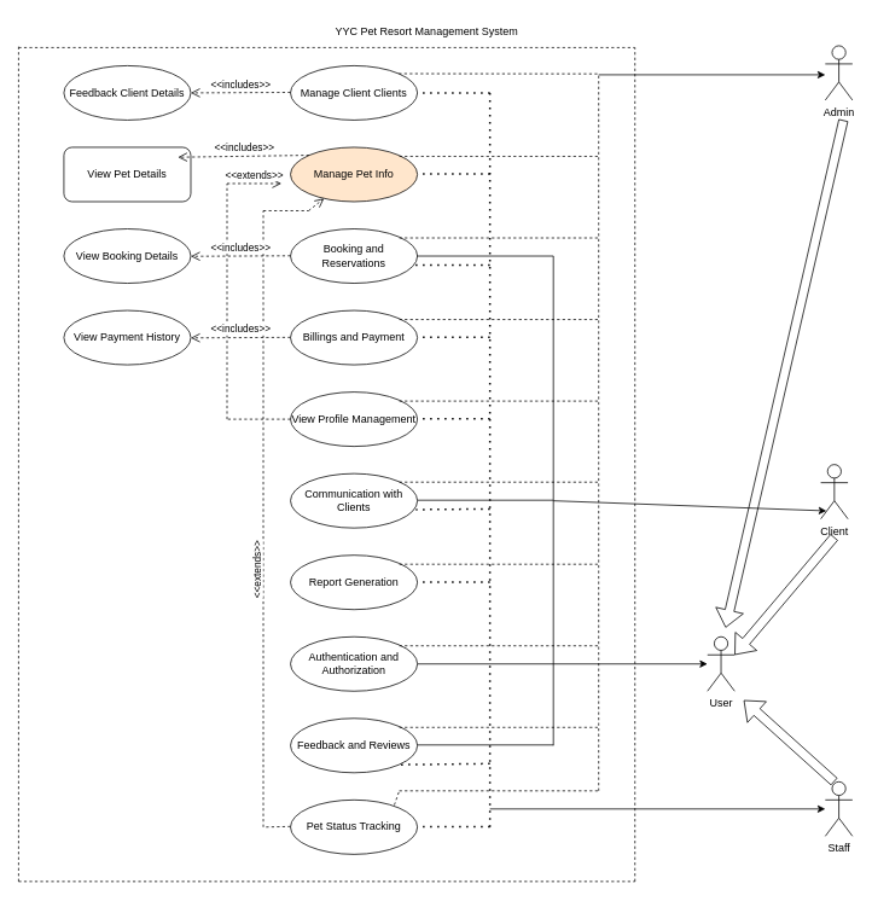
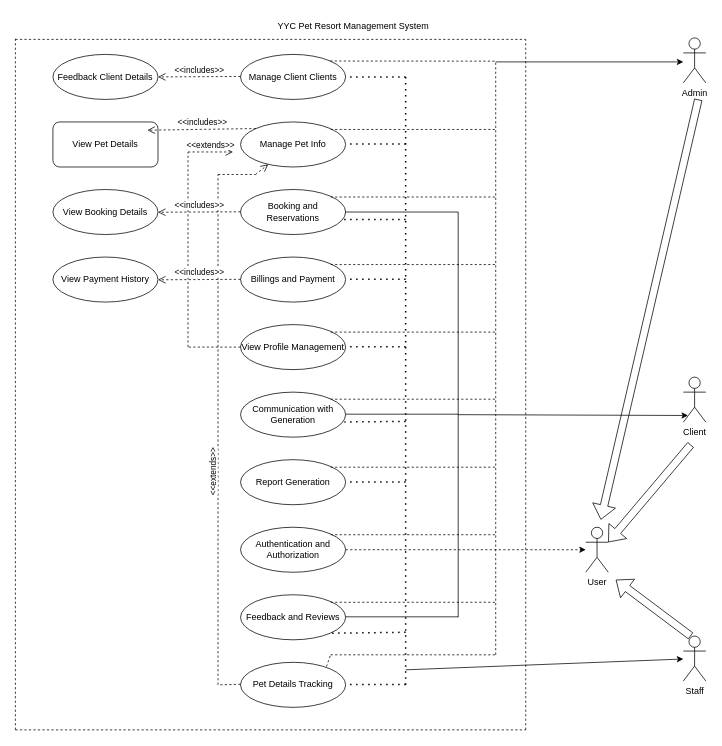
  <mxCell id="0" />
  <mxCell id="1" parent="0" />
- <mxCell id="2" value="Staff" style="shape=umlActor;verticalLabelPosition=bottom;verticalAlign=top;html=1;" vertex="1" parent="1"><mxGeometry x="910" y="862" width="30" height="60" as="geometry" /></mxCell>
- <mxCell id="3" value="Client" style="shape=umlActor;verticalLabelPosition=bottom;verticalAlign=top;html=1;" vertex="1" parent="1"><mxGeometry x="905" y="512" width="30" height="60" as="geometry" /></mxCell>
+ <mxCell id="2" value="Staff" style="shape=umlActor;verticalLabelPosition=bottom;verticalAlign=top;html=1;" vertex="1" parent="1"><mxGeometry x="910" y="847" width="30" height="60" as="geometry" /></mxCell>
+ <mxCell id="3" value="Client" style="shape=umlActor;verticalLabelPosition=bottom;verticalAlign=top;html=1;" vertex="1" parent="1"><mxGeometry x="910" y="502" width="30" height="60" as="geometry" /></mxCell>
  <mxCell id="4" value="Admin" style="shape=umlActor;verticalLabelPosition=bottom;verticalAlign=top;html=1;" vertex="1" parent="1"><mxGeometry x="910" y="50" width="30" height="60" as="geometry" /></mxCell>
  <mxCell id="5" value="Manage Client Clients" style="ellipse;whiteSpace=wrap;html=1;" vertex="1" parent="1"><mxGeometry x="320" y="72" width="140" height="60" as="geometry" /></mxCell>
- <mxCell id="6" value="Manage Pet Info" style="ellipse;whiteSpace=wrap;html=1;fillColor=#ffe6cc;" vertex="1" parent="1"><mxGeometry x="320" y="162" width="140" height="60" as="geometry" /></mxCell>
+ <mxCell id="6" value="Manage Pet Info" style="ellipse;whiteSpace=wrap;html=1;" vertex="1" parent="1"><mxGeometry x="320" y="162" width="140" height="60" as="geometry" /></mxCell>
  <mxCell id="7" value="Booking and Reservations" style="ellipse;whiteSpace=wrap;html=1;" vertex="1" parent="1"><mxGeometry x="320" y="252" width="140" height="60" as="geometry" /></mxCell>
  <mxCell id="8" value="Billings and Payment" style="ellipse;whiteSpace=wrap;html=1;" vertex="1" parent="1"><mxGeometry x="320" y="342" width="140" height="60" as="geometry" /></mxCell>
  <mxCell id="9" value="View Profile Management" style="ellipse;whiteSpace=wrap;html=1;" vertex="1" parent="1"><mxGeometry x="320" y="432" width="140" height="60" as="geometry" /></mxCell>
- <mxCell id="10" value="Communication with Clients" style="ellipse;whiteSpace=wrap;html=1;" vertex="1" parent="1"><mxGeometry x="320" y="522" width="140" height="60" as="geometry" /></mxCell>
+ <mxCell id="10" value="Communication with Generation" style="ellipse;whiteSpace=wrap;html=1;" vertex="1" parent="1"><mxGeometry x="320" y="522" width="140" height="60" as="geometry" /></mxCell>
  <mxCell id="11" value="Report Generation" style="ellipse;whiteSpace=wrap;html=1;" vertex="1" parent="1"><mxGeometry x="320" y="612" width="140" height="60" as="geometry" /></mxCell>
- <mxCell id="12" style="edgeStyle=orthogonalEdgeStyle;rounded=0;orthogonalLoop=1;jettySize=auto;html=1;" edge="1" parent="1" source="13" target="66"><mxGeometry relative="1" as="geometry" /></mxCell>
+ <mxCell id="12" style="edgeStyle=orthogonalEdgeStyle;rounded=0;orthogonalLoop=1;jettySize=auto;html=1;dashed=1;" edge="1" parent="1" source="13" target="66"><mxGeometry relative="1" as="geometry" /></mxCell>
  <mxCell id="13" value="Authentication and Authorization" style="ellipse;whiteSpace=wrap;html=1;" vertex="1" parent="1"><mxGeometry x="320" y="702" width="140" height="60" as="geometry" /></mxCell>
  <mxCell id="14" value="Feedback and Reviews" style="ellipse;whiteSpace=wrap;html=1;" vertex="1" parent="1"><mxGeometry x="320" y="792" width="140" height="60" as="geometry" /></mxCell>
- <mxCell id="15" value="Pet Status Tracking" style="ellipse;whiteSpace=wrap;html=1;" vertex="1" parent="1"><mxGeometry x="320" y="882" width="140" height="60" as="geometry" /></mxCell>
+ <mxCell id="15" value="Pet Details Tracking" style="ellipse;whiteSpace=wrap;html=1;" vertex="1" parent="1"><mxGeometry x="320" y="882" width="140" height="60" as="geometry" /></mxCell>
  <mxCell id="16" value="" style="endArrow=none;dashed=1;html=1;rounded=0;" edge="1" parent="1"><mxGeometry width="50" height="50" relative="1" as="geometry"><mxPoint x="20" y="52" as="sourcePoint" /><mxPoint x="700" y="52" as="targetPoint" /></mxGeometry></mxCell>
  <mxCell id="17" value="" style="endArrow=none;dashed=1;html=1;rounded=0;" edge="1" parent="1"><mxGeometry width="50" height="50" relative="1" as="geometry"><mxPoint x="20" y="972" as="sourcePoint" /><mxPoint x="700" y="972" as="targetPoint" /></mxGeometry></mxCell>
  <mxCell id="18" value="YYC Pet Resort Management System" style="text;html=1;align=center;verticalAlign=middle;resizable=0;points=[];autosize=1;strokeColor=none;fillColor=none;" vertex="1" parent="1"><mxGeometry x="360" y="20" width="220" height="30" as="geometry" /></mxCell>
  <mxCell id="19" value="" style="endArrow=none;dashed=1;html=1;rounded=0;" edge="1" parent="1"><mxGeometry width="50" height="50" relative="1" as="geometry"><mxPoint x="700" y="972" as="sourcePoint" /><mxPoint x="700" y="52" as="targetPoint" /></mxGeometry></mxCell>
  <mxCell id="20" value="" style="endArrow=none;html=1;rounded=0;exitX=1;exitY=0.5;exitDx=0;exitDy=0;" edge="1" parent="1" source="7"><mxGeometry width="50" height="50" relative="1" as="geometry"><mxPoint x="520" y="472" as="sourcePoint" /><mxPoint x="610" y="282" as="targetPoint" /></mxGeometry></mxCell>
  <mxCell id="21" value="" style="endArrow=none;html=1;rounded=0;exitX=1;exitY=0.5;exitDx=0;exitDy=0;" edge="1" parent="1"><mxGeometry width="50" height="50" relative="1" as="geometry"><mxPoint x="460" y="551.37" as="sourcePoint" /><mxPoint x="610" y="551.37" as="targetPoint" /></mxGeometry></mxCell>
  <mxCell id="22" value="" style="endArrow=none;html=1;rounded=0;exitX=1;exitY=0.5;exitDx=0;exitDy=0;" edge="1" parent="1"><mxGeometry width="50" height="50" relative="1" as="geometry"><mxPoint x="460" y="821.38" as="sourcePoint" /><mxPoint x="610" y="821.38" as="targetPoint" /></mxGeometry></mxCell>
  <mxCell id="23" value="" style="endArrow=none;html=1;rounded=0;" edge="1" parent="1"><mxGeometry width="50" height="50" relative="1" as="geometry"><mxPoint x="610" y="822" as="sourcePoint" /><mxPoint x="610" y="282" as="targetPoint" /></mxGeometry></mxCell>
  <mxCell id="24" value="" style="endArrow=classic;html=1;rounded=0;entryX=0.207;entryY=0.852;entryDx=0;entryDy=0;entryPerimeter=0;" edge="1" parent="1" target="3"><mxGeometry width="50" height="50" relative="1" as="geometry"><mxPoint x="610" y="552" as="sourcePoint" /><mxPoint x="890" y="552" as="targetPoint" /></mxGeometry></mxCell>
  <mxCell id="25" value="" style="endArrow=none;dashed=1;html=1;dashPattern=1 3;strokeWidth=2;rounded=0;entryX=1;entryY=0.5;entryDx=0;entryDy=0;" edge="1" parent="1" target="5"><mxGeometry width="50" height="50" relative="1" as="geometry"><mxPoint x="540" y="102" as="sourcePoint" /><mxPoint x="380" y="292" as="targetPoint" /></mxGeometry></mxCell>
  <mxCell id="26" value="" style="endArrow=none;dashed=1;html=1;dashPattern=1 3;strokeWidth=2;rounded=0;entryX=1;entryY=0.5;entryDx=0;entryDy=0;" edge="1" parent="1"><mxGeometry width="50" height="50" relative="1" as="geometry"><mxPoint x="540" y="191.5" as="sourcePoint" /><mxPoint x="460" y="191.5" as="targetPoint" /></mxGeometry></mxCell>
  <mxCell id="27" value="" style="endArrow=none;dashed=1;html=1;dashPattern=1 3;strokeWidth=2;rounded=0;entryX=0.965;entryY=0.664;entryDx=0;entryDy=0;entryPerimeter=0;" edge="1" parent="1" target="7"><mxGeometry width="50" height="50" relative="1" as="geometry"><mxPoint x="540" y="292" as="sourcePoint" /><mxPoint x="460" y="292" as="targetPoint" /></mxGeometry></mxCell>
  <mxCell id="28" value="" style="endArrow=none;dashed=1;html=1;dashPattern=1 3;strokeWidth=2;rounded=0;entryX=1;entryY=0.5;entryDx=0;entryDy=0;" edge="1" parent="1"><mxGeometry width="50" height="50" relative="1" as="geometry"><mxPoint x="540" y="371.5" as="sourcePoint" /><mxPoint x="460" y="371.5" as="targetPoint" /></mxGeometry></mxCell>
  <mxCell id="29" value="" style="endArrow=none;dashed=1;html=1;dashPattern=1 3;strokeWidth=2;rounded=0;entryX=1;entryY=0.5;entryDx=0;entryDy=0;" edge="1" parent="1"><mxGeometry width="50" height="50" relative="1" as="geometry"><mxPoint x="540" y="461.5" as="sourcePoint" /><mxPoint x="460" y="461.5" as="targetPoint" /></mxGeometry></mxCell>
  <mxCell id="30" value="" style="endArrow=none;dashed=1;html=1;dashPattern=1 3;strokeWidth=2;rounded=0;entryX=0.988;entryY=0.662;entryDx=0;entryDy=0;entryPerimeter=0;" edge="1" parent="1" target="10"><mxGeometry width="50" height="50" relative="1" as="geometry"><mxPoint x="540" y="561" as="sourcePoint" /><mxPoint x="460" y="561" as="targetPoint" /></mxGeometry></mxCell>
  <mxCell id="31" value="" style="endArrow=none;dashed=1;html=1;dashPattern=1 3;strokeWidth=2;rounded=0;entryX=1;entryY=0.5;entryDx=0;entryDy=0;" edge="1" parent="1"><mxGeometry width="50" height="50" relative="1" as="geometry"><mxPoint x="540" y="641.66" as="sourcePoint" /><mxPoint x="460" y="641.66" as="targetPoint" /></mxGeometry></mxCell>
  <mxCell id="32" value="" style="endArrow=none;dashed=1;html=1;dashPattern=1 3;strokeWidth=2;rounded=0;entryX=1;entryY=0.5;entryDx=0;entryDy=0;" edge="1" parent="1"><mxGeometry width="50" height="50" relative="1" as="geometry"><mxPoint x="540" y="911.66" as="sourcePoint" /><mxPoint x="460" y="911.66" as="targetPoint" /></mxGeometry></mxCell>
  <mxCell id="33" value="" style="endArrow=none;dashed=1;html=1;dashPattern=1 3;strokeWidth=2;rounded=0;entryX=1;entryY=1;entryDx=0;entryDy=0;" edge="1" parent="1" target="14"><mxGeometry width="50" height="50" relative="1" as="geometry"><mxPoint x="540" y="842" as="sourcePoint" /><mxPoint x="460" y="842" as="targetPoint" /></mxGeometry></mxCell>
  <mxCell id="34" value="" style="endArrow=none;dashed=1;html=1;dashPattern=1 3;strokeWidth=2;rounded=0;" edge="1" parent="1"><mxGeometry width="50" height="50" relative="1" as="geometry"><mxPoint x="540" y="912" as="sourcePoint" /><mxPoint x="540" y="102" as="targetPoint" /></mxGeometry></mxCell>
  <mxCell id="35" value="" style="endArrow=classic;html=1;rounded=0;" edge="1" parent="1" target="2"><mxGeometry width="50" height="50" relative="1" as="geometry"><mxPoint x="540" y="892" as="sourcePoint" /><mxPoint x="890" y="892" as="targetPoint" /></mxGeometry></mxCell>
  <mxCell id="36" value="" style="endArrow=none;dashed=1;html=1;rounded=0;exitX=1;exitY=0;exitDx=0;exitDy=0;" edge="1" parent="1" source="5"><mxGeometry width="50" height="50" relative="1" as="geometry"><mxPoint x="370" y="342" as="sourcePoint" /><mxPoint x="660" y="81" as="targetPoint" /></mxGeometry></mxCell>
  <mxCell id="37" value="" style="endArrow=none;dashed=1;html=1;rounded=0;exitX=1;exitY=0;exitDx=0;exitDy=0;" edge="1" parent="1"><mxGeometry width="50" height="50" relative="1" as="geometry"><mxPoint x="440" y="172" as="sourcePoint" /><mxPoint x="660" y="172" as="targetPoint" /></mxGeometry></mxCell>
  <mxCell id="38" value="" style="endArrow=none;dashed=1;html=1;rounded=0;exitX=1;exitY=0;exitDx=0;exitDy=0;" edge="1" parent="1"><mxGeometry width="50" height="50" relative="1" as="geometry"><mxPoint x="440" y="262" as="sourcePoint" /><mxPoint x="660" y="262" as="targetPoint" /></mxGeometry></mxCell>
  <mxCell id="39" value="" style="endArrow=none;dashed=1;html=1;rounded=0;exitX=1;exitY=0;exitDx=0;exitDy=0;" edge="1" parent="1"><mxGeometry width="50" height="50" relative="1" as="geometry"><mxPoint x="440" y="352" as="sourcePoint" /><mxPoint x="660" y="352" as="targetPoint" /></mxGeometry></mxCell>
  <mxCell id="40" value="" style="endArrow=none;dashed=1;html=1;rounded=0;exitX=1;exitY=0;exitDx=0;exitDy=0;" edge="1" parent="1"><mxGeometry width="50" height="50" relative="1" as="geometry"><mxPoint x="440" y="442" as="sourcePoint" /><mxPoint x="660" y="442" as="targetPoint" /></mxGeometry></mxCell>
  <mxCell id="41" value="" style="endArrow=none;dashed=1;html=1;rounded=0;exitX=1;exitY=0;exitDx=0;exitDy=0;" edge="1" parent="1"><mxGeometry width="50" height="50" relative="1" as="geometry"><mxPoint x="440" y="531.41" as="sourcePoint" /><mxPoint x="660" y="531.41" as="targetPoint" /></mxGeometry></mxCell>
  <mxCell id="42" value="" style="endArrow=none;dashed=1;html=1;rounded=0;exitX=1;exitY=0;exitDx=0;exitDy=0;" edge="1" parent="1"><mxGeometry width="50" height="50" relative="1" as="geometry"><mxPoint x="440" y="622" as="sourcePoint" /><mxPoint x="660" y="622" as="targetPoint" /></mxGeometry></mxCell>
  <mxCell id="43" value="" style="endArrow=none;dashed=1;html=1;rounded=0;exitX=1;exitY=0;exitDx=0;exitDy=0;" edge="1" parent="1"><mxGeometry width="50" height="50" relative="1" as="geometry"><mxPoint x="440" y="712" as="sourcePoint" /><mxPoint x="660" y="712" as="targetPoint" /></mxGeometry></mxCell>
  <mxCell id="44" value="" style="endArrow=none;dashed=1;html=1;rounded=0;exitX=1;exitY=0;exitDx=0;exitDy=0;" edge="1" parent="1"><mxGeometry width="50" height="50" relative="1" as="geometry"><mxPoint x="440" y="802" as="sourcePoint" /><mxPoint x="660" y="802" as="targetPoint" /></mxGeometry></mxCell>
  <mxCell id="45" value="" style="endArrow=none;dashed=1;html=1;rounded=0;exitX=1;exitY=0;exitDx=0;exitDy=0;" edge="1" parent="1"><mxGeometry width="50" height="50" relative="1" as="geometry"><mxPoint x="440" y="872" as="sourcePoint" /><mxPoint x="660" y="872" as="targetPoint" /></mxGeometry></mxCell>
  <mxCell id="46" value="" style="endArrow=none;dashed=1;html=1;rounded=0;exitX=0.818;exitY=0.094;exitDx=0;exitDy=0;exitPerimeter=0;" edge="1" parent="1" source="15"><mxGeometry width="50" height="50" relative="1" as="geometry"><mxPoint x="370" y="872" as="sourcePoint" /><mxPoint x="440" y="872" as="targetPoint" /></mxGeometry></mxCell>
  <mxCell id="47" value="" style="endArrow=none;dashed=1;html=1;rounded=0;" edge="1" parent="1"><mxGeometry width="50" height="50" relative="1" as="geometry"><mxPoint x="660" y="872" as="sourcePoint" /><mxPoint x="660" y="82" as="targetPoint" /></mxGeometry></mxCell>
  <mxCell id="48" value="" style="endArrow=classic;html=1;rounded=0;" edge="1" parent="1"><mxGeometry width="50" height="50" relative="1" as="geometry"><mxPoint x="660" y="82" as="sourcePoint" /><mxPoint x="910" y="82" as="targetPoint" /></mxGeometry></mxCell>
  <mxCell id="49" value="Feedback Client Details" style="ellipse;whiteSpace=wrap;html=1;" vertex="1" parent="1"><mxGeometry x="70" y="72" width="140" height="60" as="geometry" /></mxCell>
  <mxCell id="50" value="" style="endArrow=none;dashed=1;html=1;rounded=0;" edge="1" parent="1"><mxGeometry width="50" height="50" relative="1" as="geometry"><mxPoint x="20" y="972" as="sourcePoint" /><mxPoint x="20" y="50" as="targetPoint" /></mxGeometry></mxCell>
  <mxCell id="51" value="View Pet Details" style="whiteSpace=wrap;html=1;rounded=1;" vertex="1" parent="1"><mxGeometry x="70" y="162" width="140" height="60" as="geometry" /></mxCell>
  <mxCell id="52" value="View Booking Details" style="ellipse;whiteSpace=wrap;html=1;" vertex="1" parent="1"><mxGeometry x="70" y="252" width="140" height="60" as="geometry" /></mxCell>
  <mxCell id="53" value="View Payment History" style="ellipse;whiteSpace=wrap;html=1;" vertex="1" parent="1"><mxGeometry x="70" y="342" width="140" height="60" as="geometry" /></mxCell>
  <mxCell id="54" value="" style="endArrow=none;dashed=1;html=1;rounded=0;exitX=0;exitY=0.5;exitDx=0;exitDy=0;" edge="1" parent="1" source="9"><mxGeometry width="50" height="50" relative="1" as="geometry"><mxPoint x="300" y="342" as="sourcePoint" /><mxPoint x="250" y="462" as="targetPoint" /></mxGeometry></mxCell>
  <mxCell id="55" value="" style="endArrow=none;dashed=1;html=1;rounded=0;" edge="1" parent="1"><mxGeometry width="50" height="50" relative="1" as="geometry"><mxPoint x="250" y="462" as="sourcePoint" /><mxPoint x="250" y="202" as="targetPoint" /></mxGeometry></mxCell>
  <mxCell id="56" value="&amp;lt;&amp;lt;extends&amp;gt;&amp;gt;" style="html=1;verticalAlign=bottom;endArrow=open;dashed=1;endSize=8;curved=0;rounded=0;" edge="1" parent="1"><mxGeometry relative="1" as="geometry"><mxPoint x="250" y="202" as="sourcePoint" /><mxPoint x="310" y="202" as="targetPoint" /></mxGeometry></mxCell>
  <mxCell id="57" value="" style="endArrow=none;dashed=1;html=1;rounded=0;exitX=0.01;exitY=0.644;exitDx=0;exitDy=0;exitPerimeter=0;" edge="1" parent="1"><mxGeometry width="50" height="50" relative="1" as="geometry"><mxPoint x="320" y="911.32" as="sourcePoint" /><mxPoint x="290" y="912" as="targetPoint" /></mxGeometry></mxCell>
  <mxCell id="58" value="" style="endArrow=none;dashed=1;html=1;rounded=0;" edge="1" parent="1"><mxGeometry width="50" height="50" relative="1" as="geometry"><mxPoint x="290" y="912" as="sourcePoint" /><mxPoint x="290" y="232" as="targetPoint" /></mxGeometry></mxCell>
  <mxCell id="59" value="" style="endArrow=none;dashed=1;html=1;rounded=0;" edge="1" parent="1"><mxGeometry width="50" height="50" relative="1" as="geometry"><mxPoint x="290" y="232" as="sourcePoint" /><mxPoint x="340" y="232" as="targetPoint" /></mxGeometry></mxCell>
  <mxCell id="60" value="" style="html=1;verticalAlign=bottom;endArrow=open;dashed=1;endSize=8;curved=0;rounded=0;" edge="1" parent="1" target="6"><mxGeometry x="-0.424" y="8" relative="1" as="geometry"><mxPoint x="340" y="232" as="sourcePoint" /><mxPoint x="240" y="262" as="targetPoint" /><mxPoint as="offset" /></mxGeometry></mxCell>
  <mxCell id="61" value="&lt;span style=&quot;color: rgb(0, 0, 0); font-family: Helvetica; font-size: 11px; font-style: normal; font-variant-ligatures: normal; font-variant-caps: normal; font-weight: 400; letter-spacing: normal; orphans: 2; text-align: center; text-indent: 0px; text-transform: none; widows: 2; word-spacing: 0px; -webkit-text-stroke-width: 0px; white-space: nowrap; background-color: rgb(255, 255, 255); text-decoration-thickness: initial; text-decoration-style: initial; text-decoration-color: initial; display: inline !important; float: none;&quot;&gt;&amp;lt;&amp;lt;extends&amp;gt;&amp;gt;&lt;/span&gt;" style="text;whiteSpace=wrap;html=1;rotation=270;" vertex="1" parent="1"><mxGeometry x="240" y="592" width="100" height="40" as="geometry" /></mxCell>
  <mxCell id="62" value="&amp;lt;&amp;lt;includes&amp;gt;&amp;gt;" style="html=1;verticalAlign=bottom;endArrow=open;dashed=1;endSize=8;curved=0;rounded=0;entryX=1;entryY=0.5;entryDx=0;entryDy=0;" edge="1" parent="1" target="49"><mxGeometry relative="1" as="geometry"><mxPoint x="320" y="101.41" as="sourcePoint" /><mxPoint x="240" y="101.41" as="targetPoint" /></mxGeometry></mxCell>
  <mxCell id="63" value="&amp;lt;&amp;lt;includes&amp;gt;&amp;gt;" style="html=1;verticalAlign=bottom;endArrow=open;dashed=1;endSize=8;curved=0;rounded=0;entryX=0.899;entryY=0.183;entryDx=0;entryDy=0;exitX=0;exitY=0;exitDx=0;exitDy=0;entryPerimeter=0;" edge="1" parent="1" source="6" target="51"><mxGeometry relative="1" as="geometry"><mxPoint x="320" y="172" as="sourcePoint" /><mxPoint x="210" y="172.59" as="targetPoint" /></mxGeometry></mxCell>
  <mxCell id="64" value="&amp;lt;&amp;lt;includes&amp;gt;&amp;gt;" style="html=1;verticalAlign=bottom;endArrow=open;dashed=1;endSize=8;curved=0;rounded=0;entryX=1;entryY=0.5;entryDx=0;entryDy=0;" edge="1" parent="1"><mxGeometry relative="1" as="geometry"><mxPoint x="320" y="281.7" as="sourcePoint" /><mxPoint x="210" y="282.29" as="targetPoint" /></mxGeometry></mxCell>
  <mxCell id="65" value="&amp;lt;&amp;lt;includes&amp;gt;&amp;gt;" style="html=1;verticalAlign=bottom;endArrow=open;dashed=1;endSize=8;curved=0;rounded=0;entryX=1;entryY=0.5;entryDx=0;entryDy=0;" edge="1" parent="1"><mxGeometry relative="1" as="geometry"><mxPoint x="320" y="371.71" as="sourcePoint" /><mxPoint x="210" y="372.3" as="targetPoint" /></mxGeometry></mxCell>
  <mxCell id="66" value="User" style="shape=umlActor;verticalLabelPosition=bottom;verticalAlign=top;html=1;" vertex="1" parent="1"><mxGeometry x="780" y="702" width="30" height="60" as="geometry" /></mxCell>
  <mxCell id="67" value="" style="shape=flexArrow;endArrow=classic;html=1;rounded=0;" edge="1" parent="1"><mxGeometry width="50" height="50" relative="1" as="geometry"><mxPoint x="930" y="132" as="sourcePoint" /><mxPoint x="800" y="692" as="targetPoint" /></mxGeometry></mxCell>
  <mxCell id="68" value="" style="shape=flexArrow;endArrow=classic;html=1;rounded=0;entryX=1;entryY=0.333;entryDx=0;entryDy=0;entryPerimeter=0;" edge="1" parent="1" target="66"><mxGeometry width="50" height="50" relative="1" as="geometry"><mxPoint x="920" y="592" as="sourcePoint" /><mxPoint x="570" y="552" as="targetPoint" /></mxGeometry></mxCell>
  <mxCell id="69" value="" style="shape=flexArrow;endArrow=classic;html=1;rounded=0;exitX=0.333;exitY=0;exitDx=0;exitDy=0;exitPerimeter=0;" edge="1" parent="1" source="2"><mxGeometry width="50" height="50" relative="1" as="geometry"><mxPoint x="910" y="852" as="sourcePoint" /><mxPoint x="820" y="772" as="targetPoint" /></mxGeometry></mxCell>
